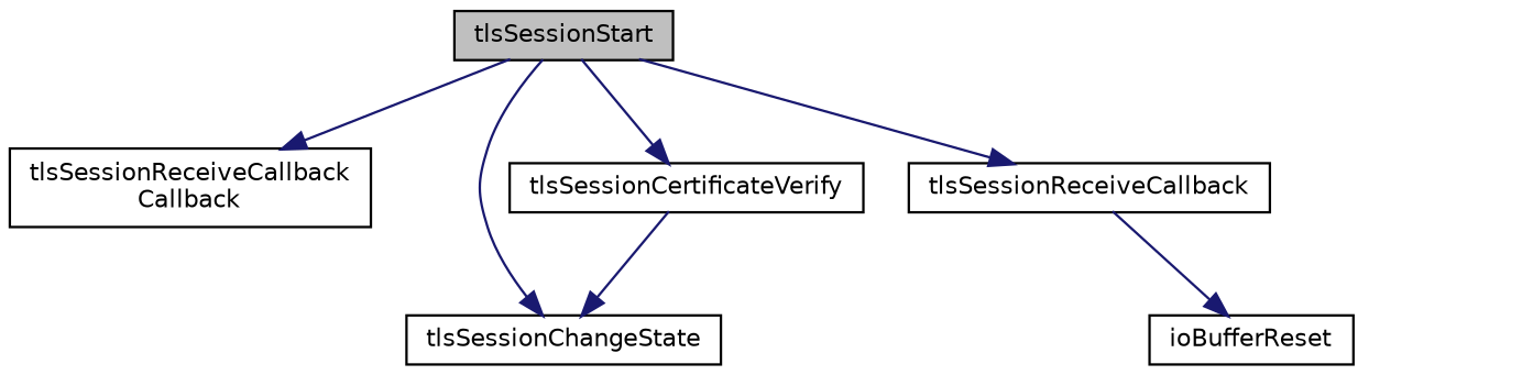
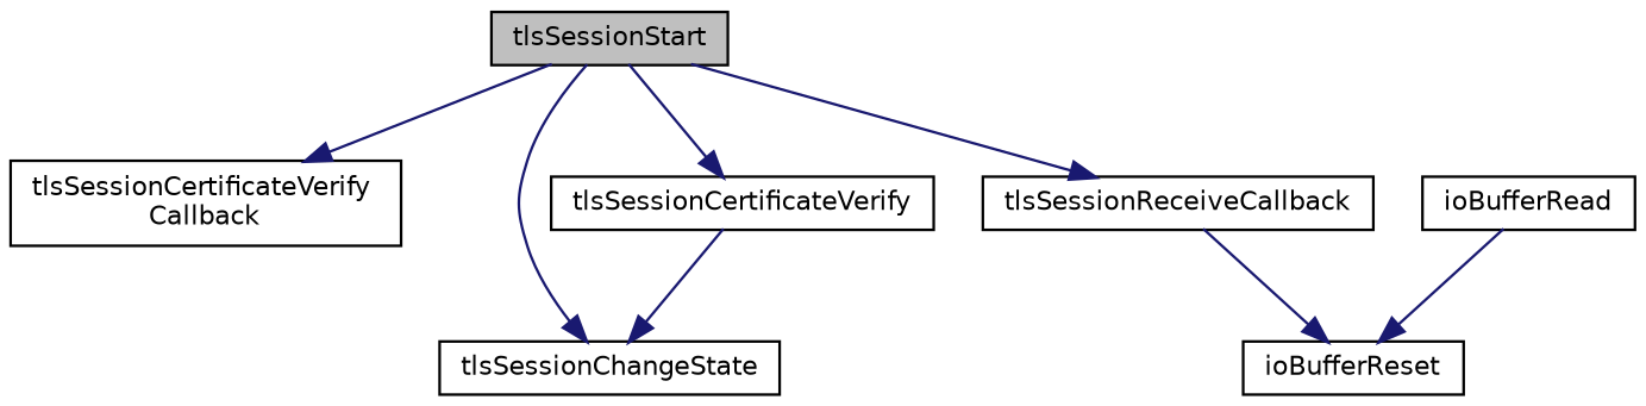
  digraph {
    rankdir=TB
    node [color=black fillcolor=white fontname=Helvetica fontsize=10 shape=record style=filled]
    edge [color=midnightblue fontname=Helvetica fontsize=10 labelfontname=Helvetica labelfontsize=10 style=solid]
    n1 [fillcolor=grey75 fontcolor=black height=0.2 label=tlsSessionStart width=0.4]
-   n2 [height=0.2 label="tlsSessionReceiveCallback\lCallback" width=0.4]
+   n2 [height=0.2 label="tlsSessionCertificateVerify\lCallback" width=0.4]
    n3 [height=0.2 label=tlsSessionChangeState width=0.4]
    n4 [height=0.2 label=tlsSessionCertificateVerify width=0.4]
    n5 [height=0.2 label=tlsSessionReceiveCallback width=0.4]
    n6 [height=0.2 label=ioBufferReset width=0.4]
+   n7 [height=0.2 label=ioBufferRead width=0.4]
    n1 -> n2
    n1 -> n3
    n1 -> n4
    n1 -> n5
    n4 -> n3
    n5 -> n6
+   n7 -> n6
  }
